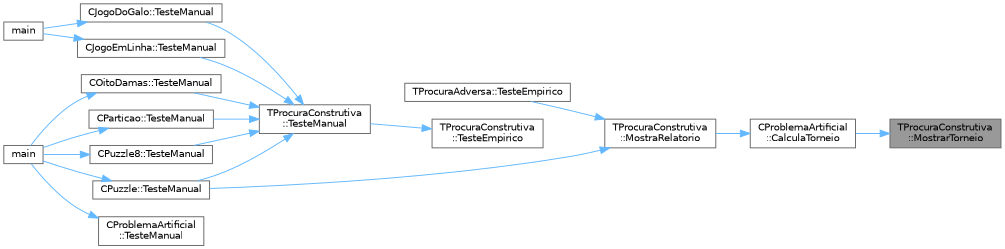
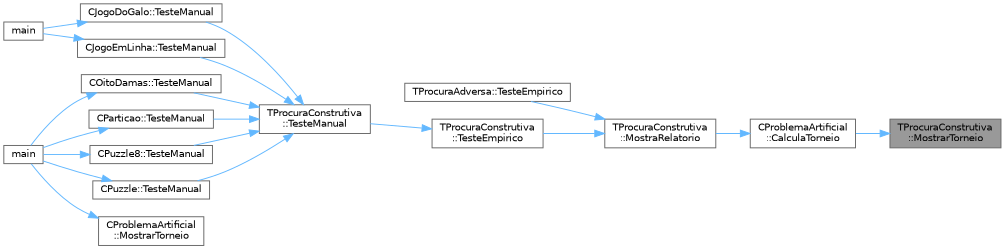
  digraph {
    rankdir=RL
    node [color=grey40 fillcolor=white fontname=Helvetica fontsize=10 shape=box style=filled]
    edge [color=steelblue1 dir=back fontname=Helvetica fontsize=10 labelfontname=Helvetica labelfontsize=10 style=solid]
    n1 [color=gray40 fillcolor=grey60 fontcolor=black height=0.2 label="TProcuraConstrutiva\l::MostrarTorneio" width=0.4]
    n2 [height=0.2 label="CProblemaArtificial\l::CalculaTorneio" width=0.4]
    n3 [height=0.2 label="TProcuraConstrutiva\l::MostraRelatorio" width=0.4]
    n4 [height=0.2 label="TProcuraAdversa::TesteEmpirico" width=0.4]
    n5 [height=0.2 label="TProcuraConstrutiva\l::TesteEmpirico" width=0.4]
    n6 [height=0.2 label="TProcuraConstrutiva\l::TesteManual" width=0.4]
    n7 [height=0.2 label="CJogoDoGalo::TesteManual" width=0.4]
    n8 [height=0.2 label="CJogoEmLinha::TesteManual" width=0.4]
    n9 [height=0.2 label="CPuzzle::TesteManual" width=0.4]
    n10 [height=0.2 label="COitoDamas::TesteManual" width=0.4]
    n11 [height=0.2 label="CParticao::TesteManual" width=0.4]
    n12 [height=0.2 label="CPuzzle8::TesteManual" width=0.4]
    n13 [height=0.2 label=main width=0.4]
    n14 [height=0.2 label=main width=0.4]
-   n15 [height=0.2 label="CProblemaArtificial\l::TesteManual" width=0.4]
+   n15 [height=0.2 label="CProblemaArtificial\l::MostrarTorneio" width=0.4]
    n1 -> n2
    n2 -> n3
    n3 -> n4
-   n3 -> n9
+   n3 -> n5
    n5 -> n6
    n6 -> n7
    n6 -> n8
    n6 -> n9
    n6 -> n10
    n6 -> n11
    n6 -> n12
    n7 -> n13
    n8 -> n13
    n9 -> n14
    n10 -> n14
    n11 -> n14
    n12 -> n14
    n15 -> n14
  }
